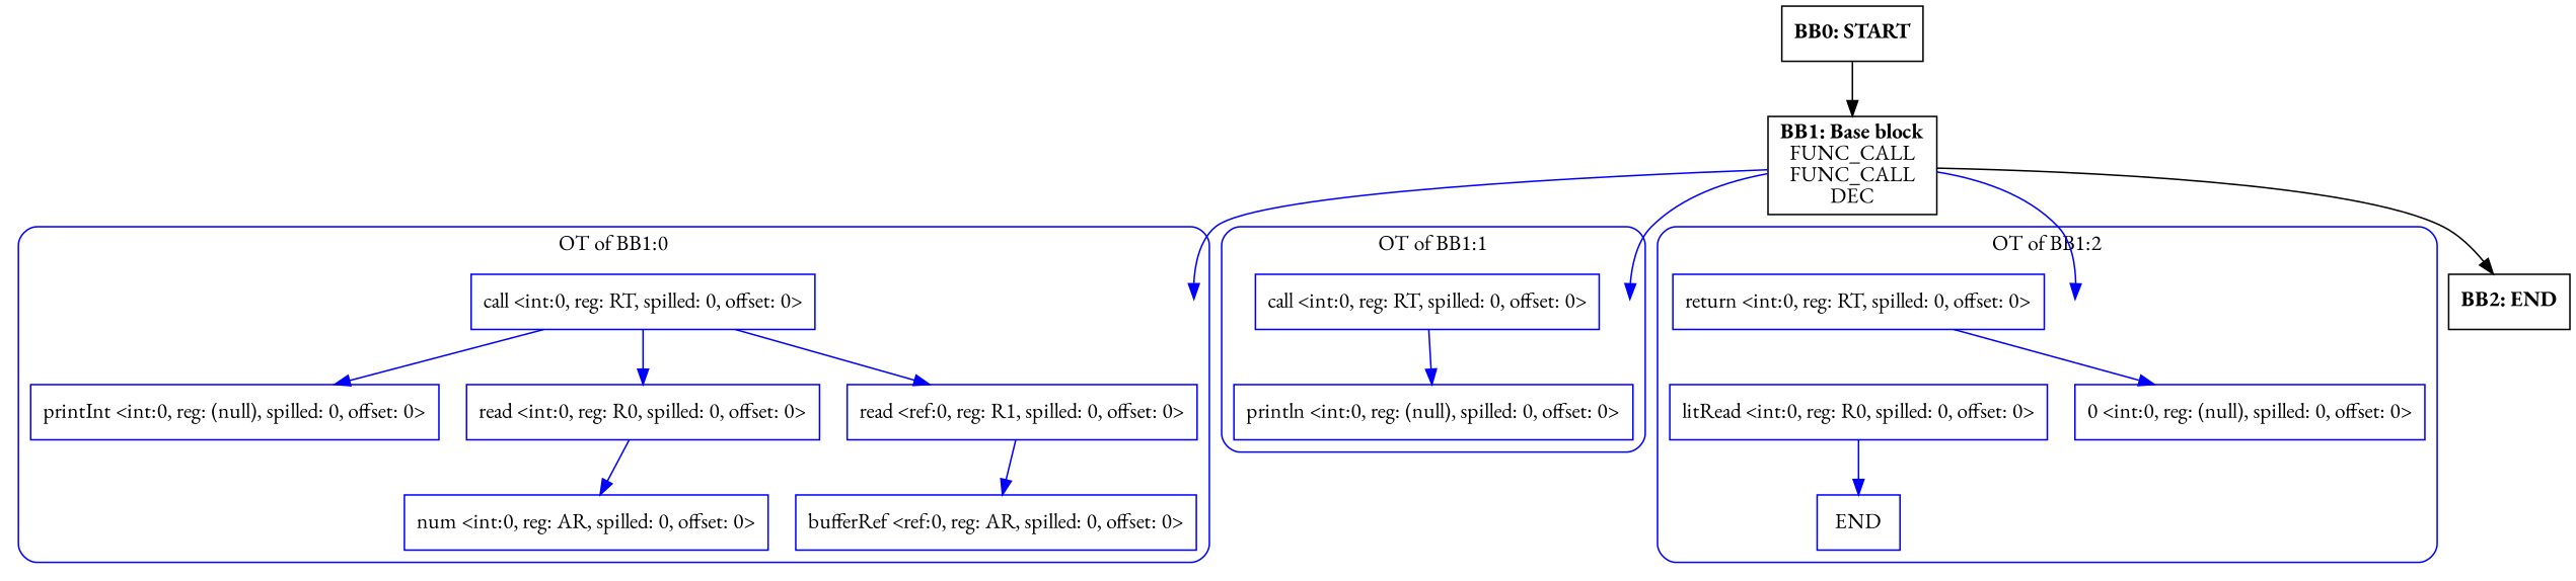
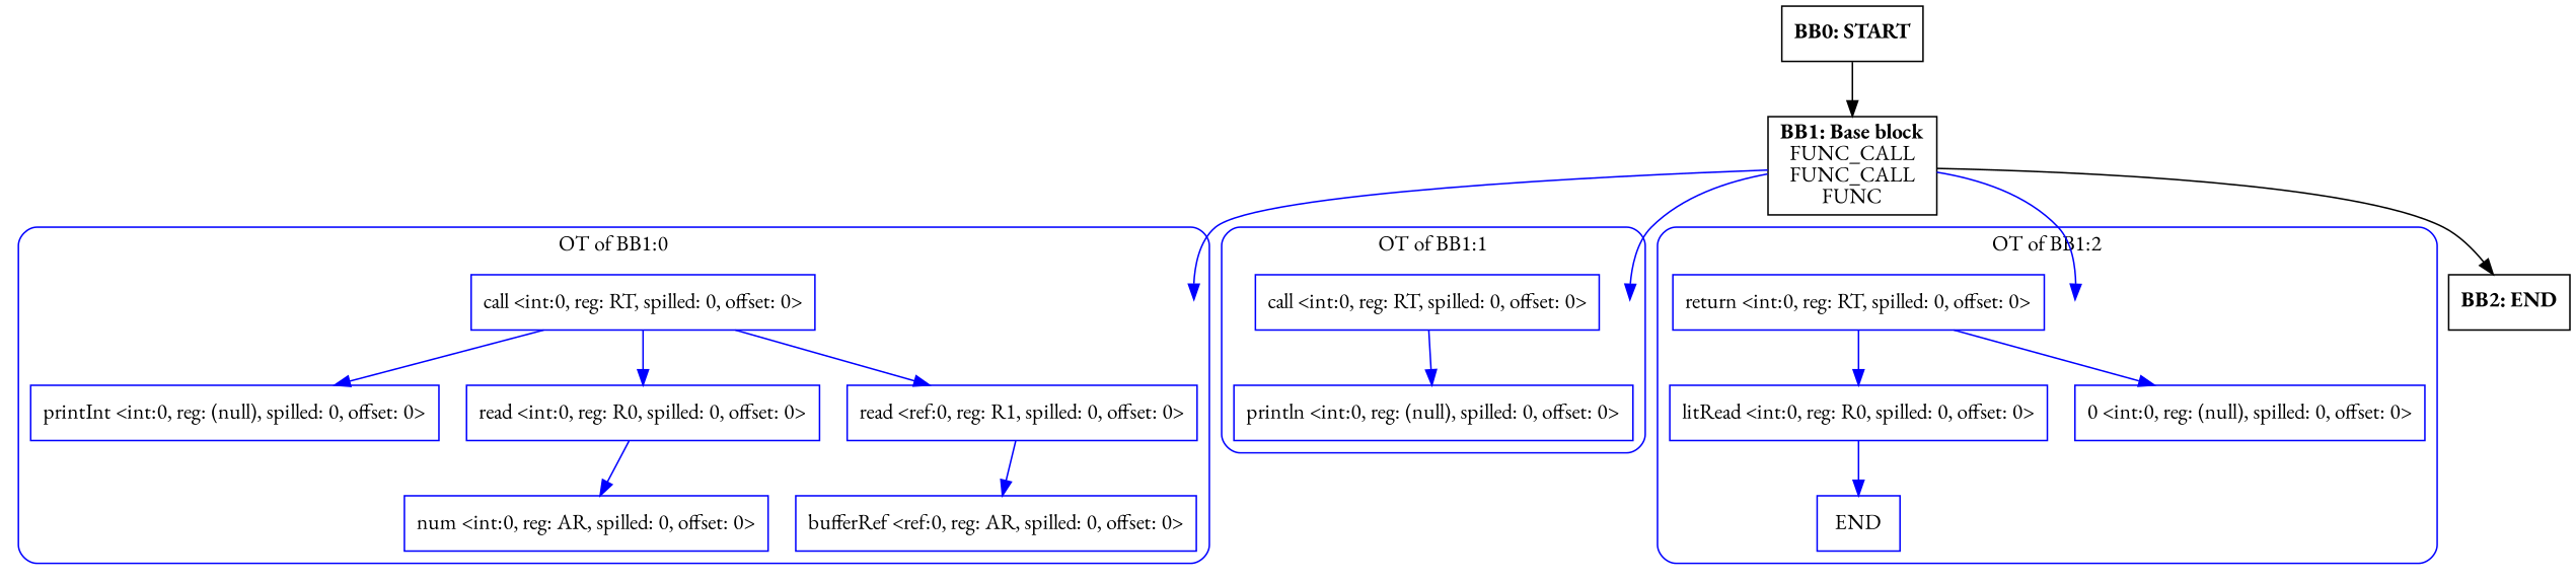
  digraph {
    compound=true
    fontname="EB Garamond"
    splines=true
    node [fontname="EB Garamond" shape=rectangle color=blue]
    edge [color=blue fontname="EB Garamond"]
    entry0 [shape=point style=invis color=""]
    n2 [label="call <int:0, reg: RT, spilled: 0, offset: 0>"]
    n3 [label="printInt <int:0, reg: (null), spilled: 0, offset: 0>"]
    n4 [label="read <int:0, reg: R0, spilled: 0, offset: 0>"]
    n5 [label="read <ref:0, reg: R1, spilled: 0, offset: 0>"]
    n6 [label="num <int:0, reg: AR, spilled: 0, offset: 0>"]
    n7 [label="bufferRef <ref:0, reg: AR, spilled: 0, offset: 0>"]
    entry1 [shape=point style=invis color=""]
    n9 [label="call <int:0, reg: RT, spilled: 0, offset: 0>"]
    n10 [label="println <int:0, reg: (null), spilled: 0, offset: 0>"]
    entry2 [shape=point style=invis color=""]
    n12 [label="return <int:0, reg: RT, spilled: 0, offset: 0>"]
    n13 [label="litRead <int:0, reg: R0, spilled: 0, offset: 0>"]
    n14 [label=END]
    n15 [label="0 <int:0, reg: (null), spilled: 0, offset: 0>"]
    n16 [label=<<B>BB2: END</B><BR ALIGN="CENTER"/>> color=""]
-   n17 [label=<<B>BB1: Base block</B><BR ALIGN="CENTER"/>FUNC_CALL<BR ALIGN="CENTER"/>FUNC_CALL<BR ALIGN="CENTER"/>DEC<BR ALIGN="CENTER"/>> color=""]
+   n17 [label=<<B>BB1: Base block</B><BR ALIGN="CENTER"/>FUNC_CALL<BR ALIGN="CENTER"/>FUNC_CALL<BR ALIGN="CENTER"/>FUNC<BR ALIGN="CENTER"/>> color=""]
    n18 [label=<<B>BB0: START</B><BR ALIGN="CENTER"/>> color=""]
    subgraph cluster_1 {
      color=blue
      label="OT of BB1:0"
      style=rounded
      entry0
      n2
      n3
      n4
      n5
      n6
      n7
    }
    subgraph cluster_2 {
      color=blue
      label="OT of BB1:1"
      style=rounded
      entry1
      n9
      n10
    }
    subgraph cluster_3 {
      color=blue
      label="OT of BB1:2"
      style=rounded
      entry2
      n12
      n13
      n14
      n15
    }
    n2 -> n3
    n2 -> n4
    n2 -> n5
    n4 -> n6
    n5 -> n7
    n9 -> n10
+   n12 -> n13
    n12 -> n15
    n13 -> n14
    n17 -> entry0
    n17 -> entry1
    n17 -> entry2
    n17 -> n16 [color=""]
    n18 -> n17 [color=""]
  }
